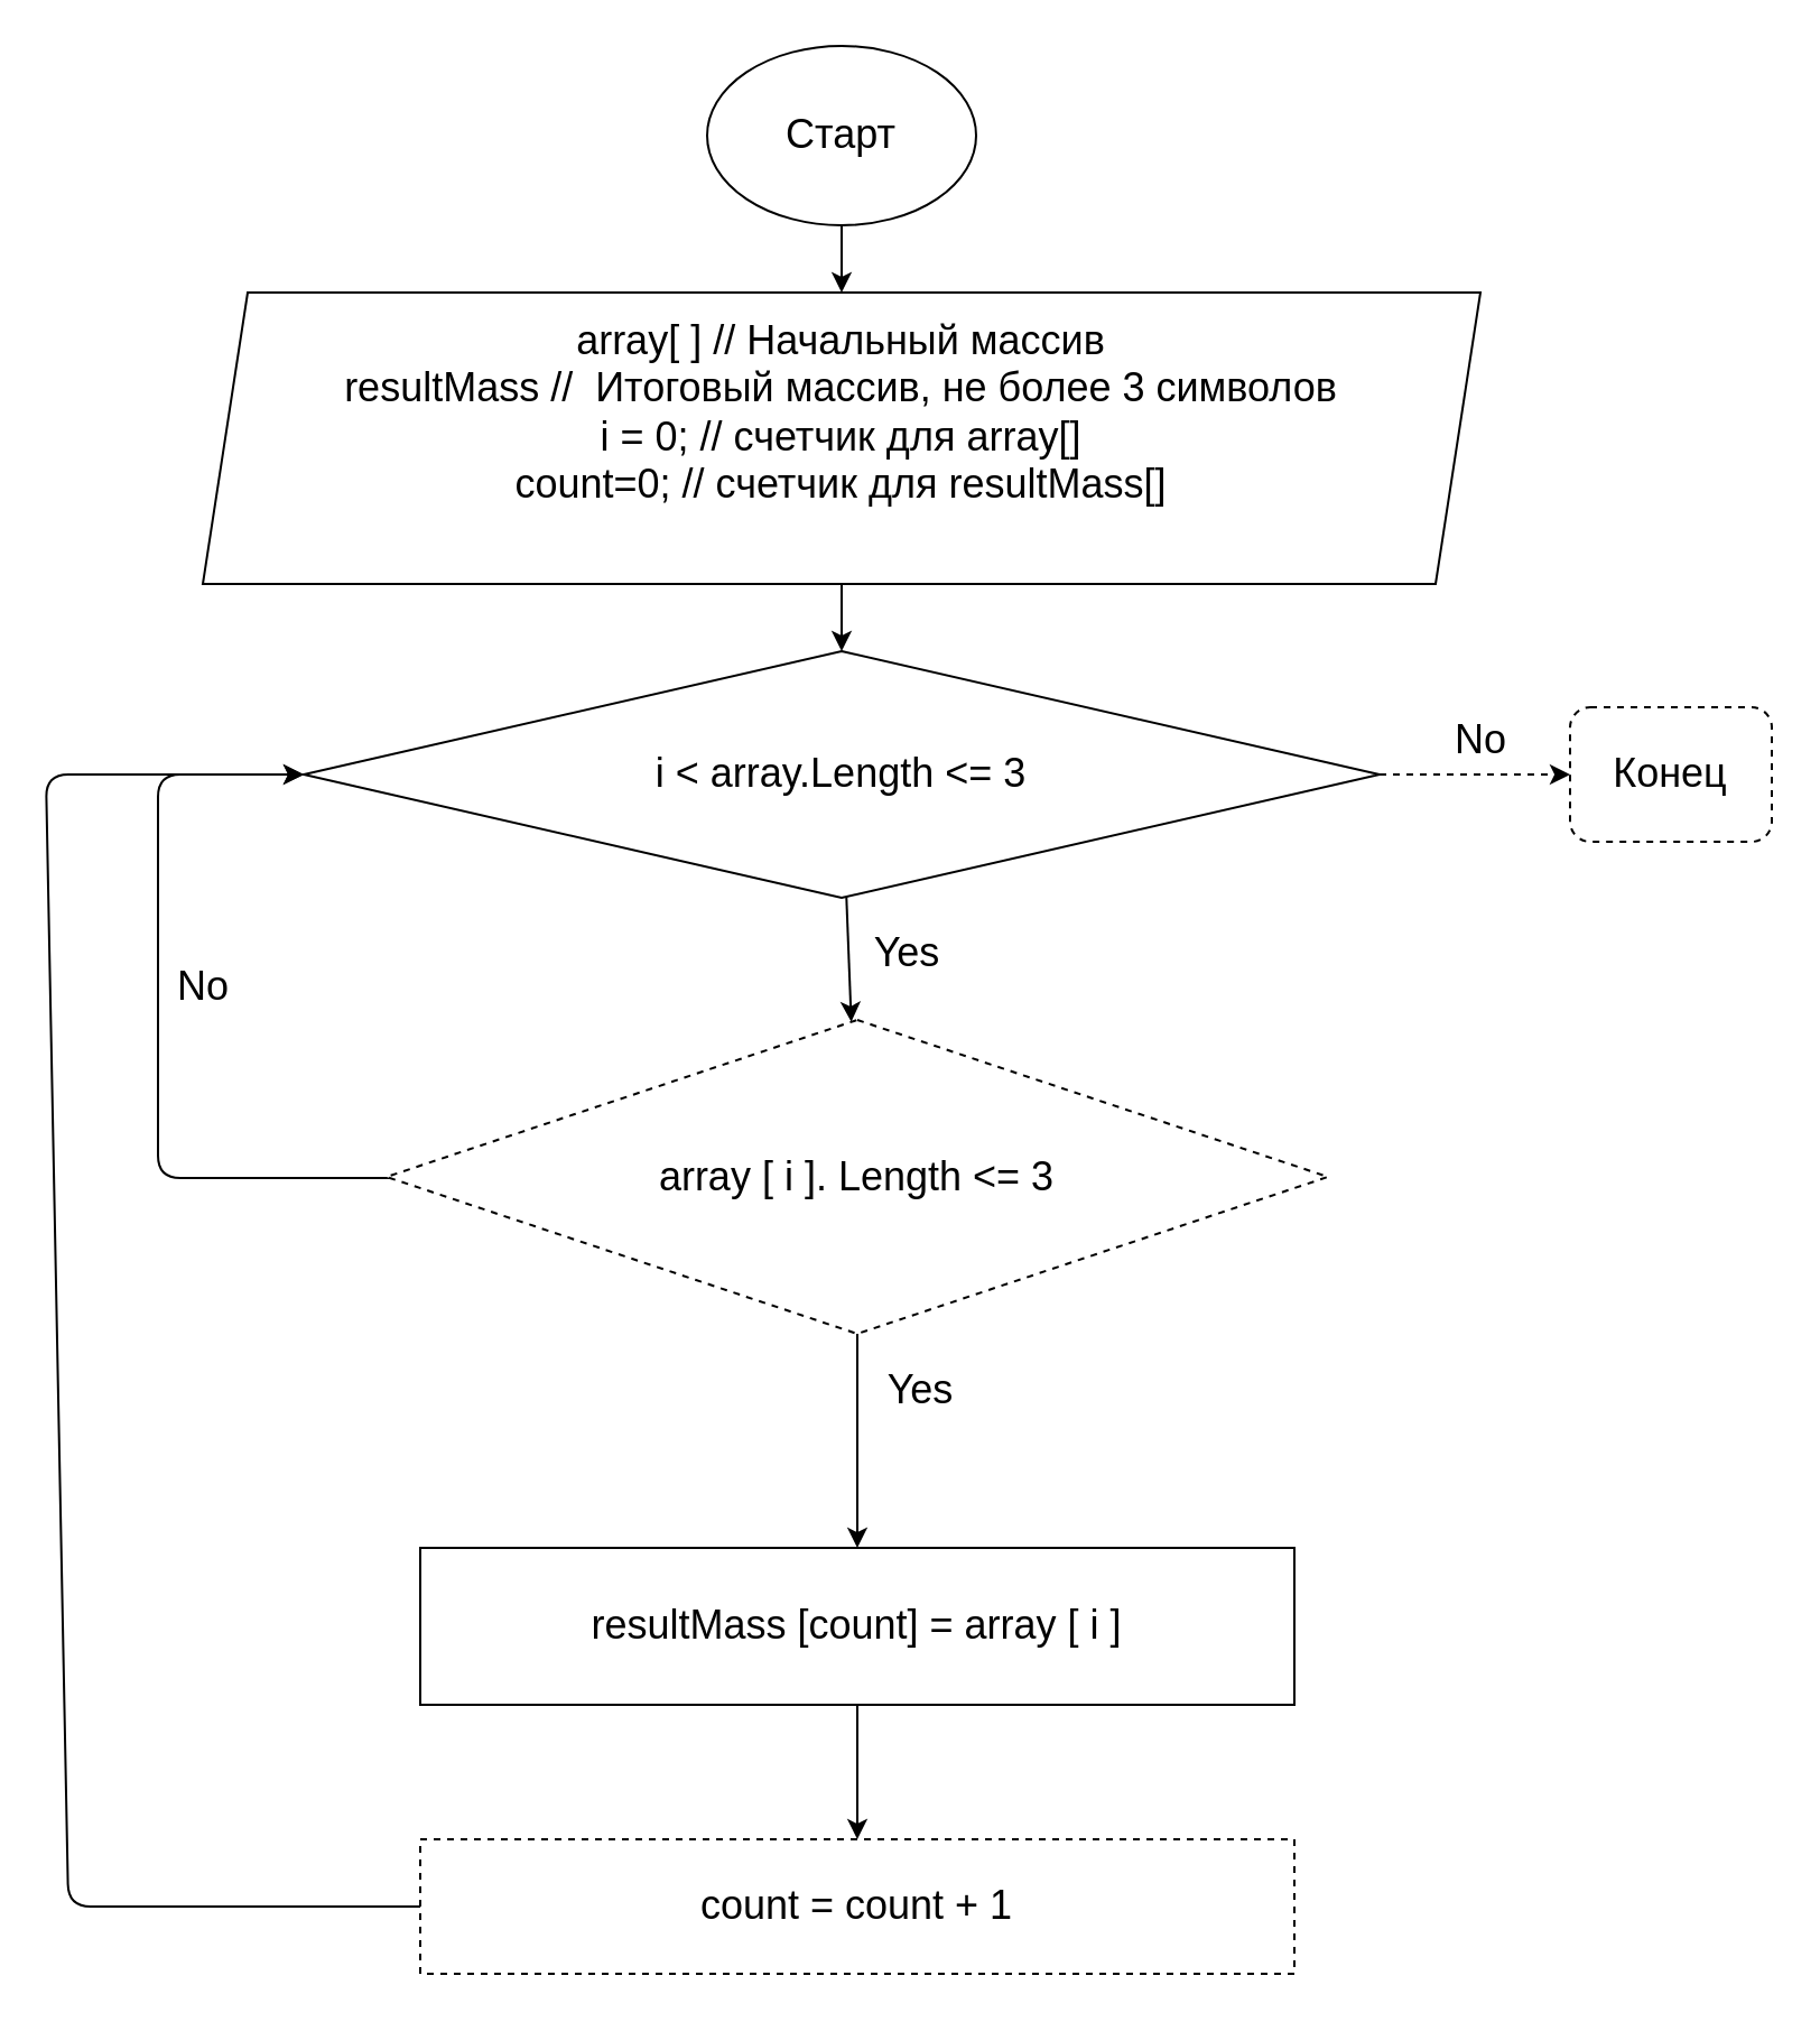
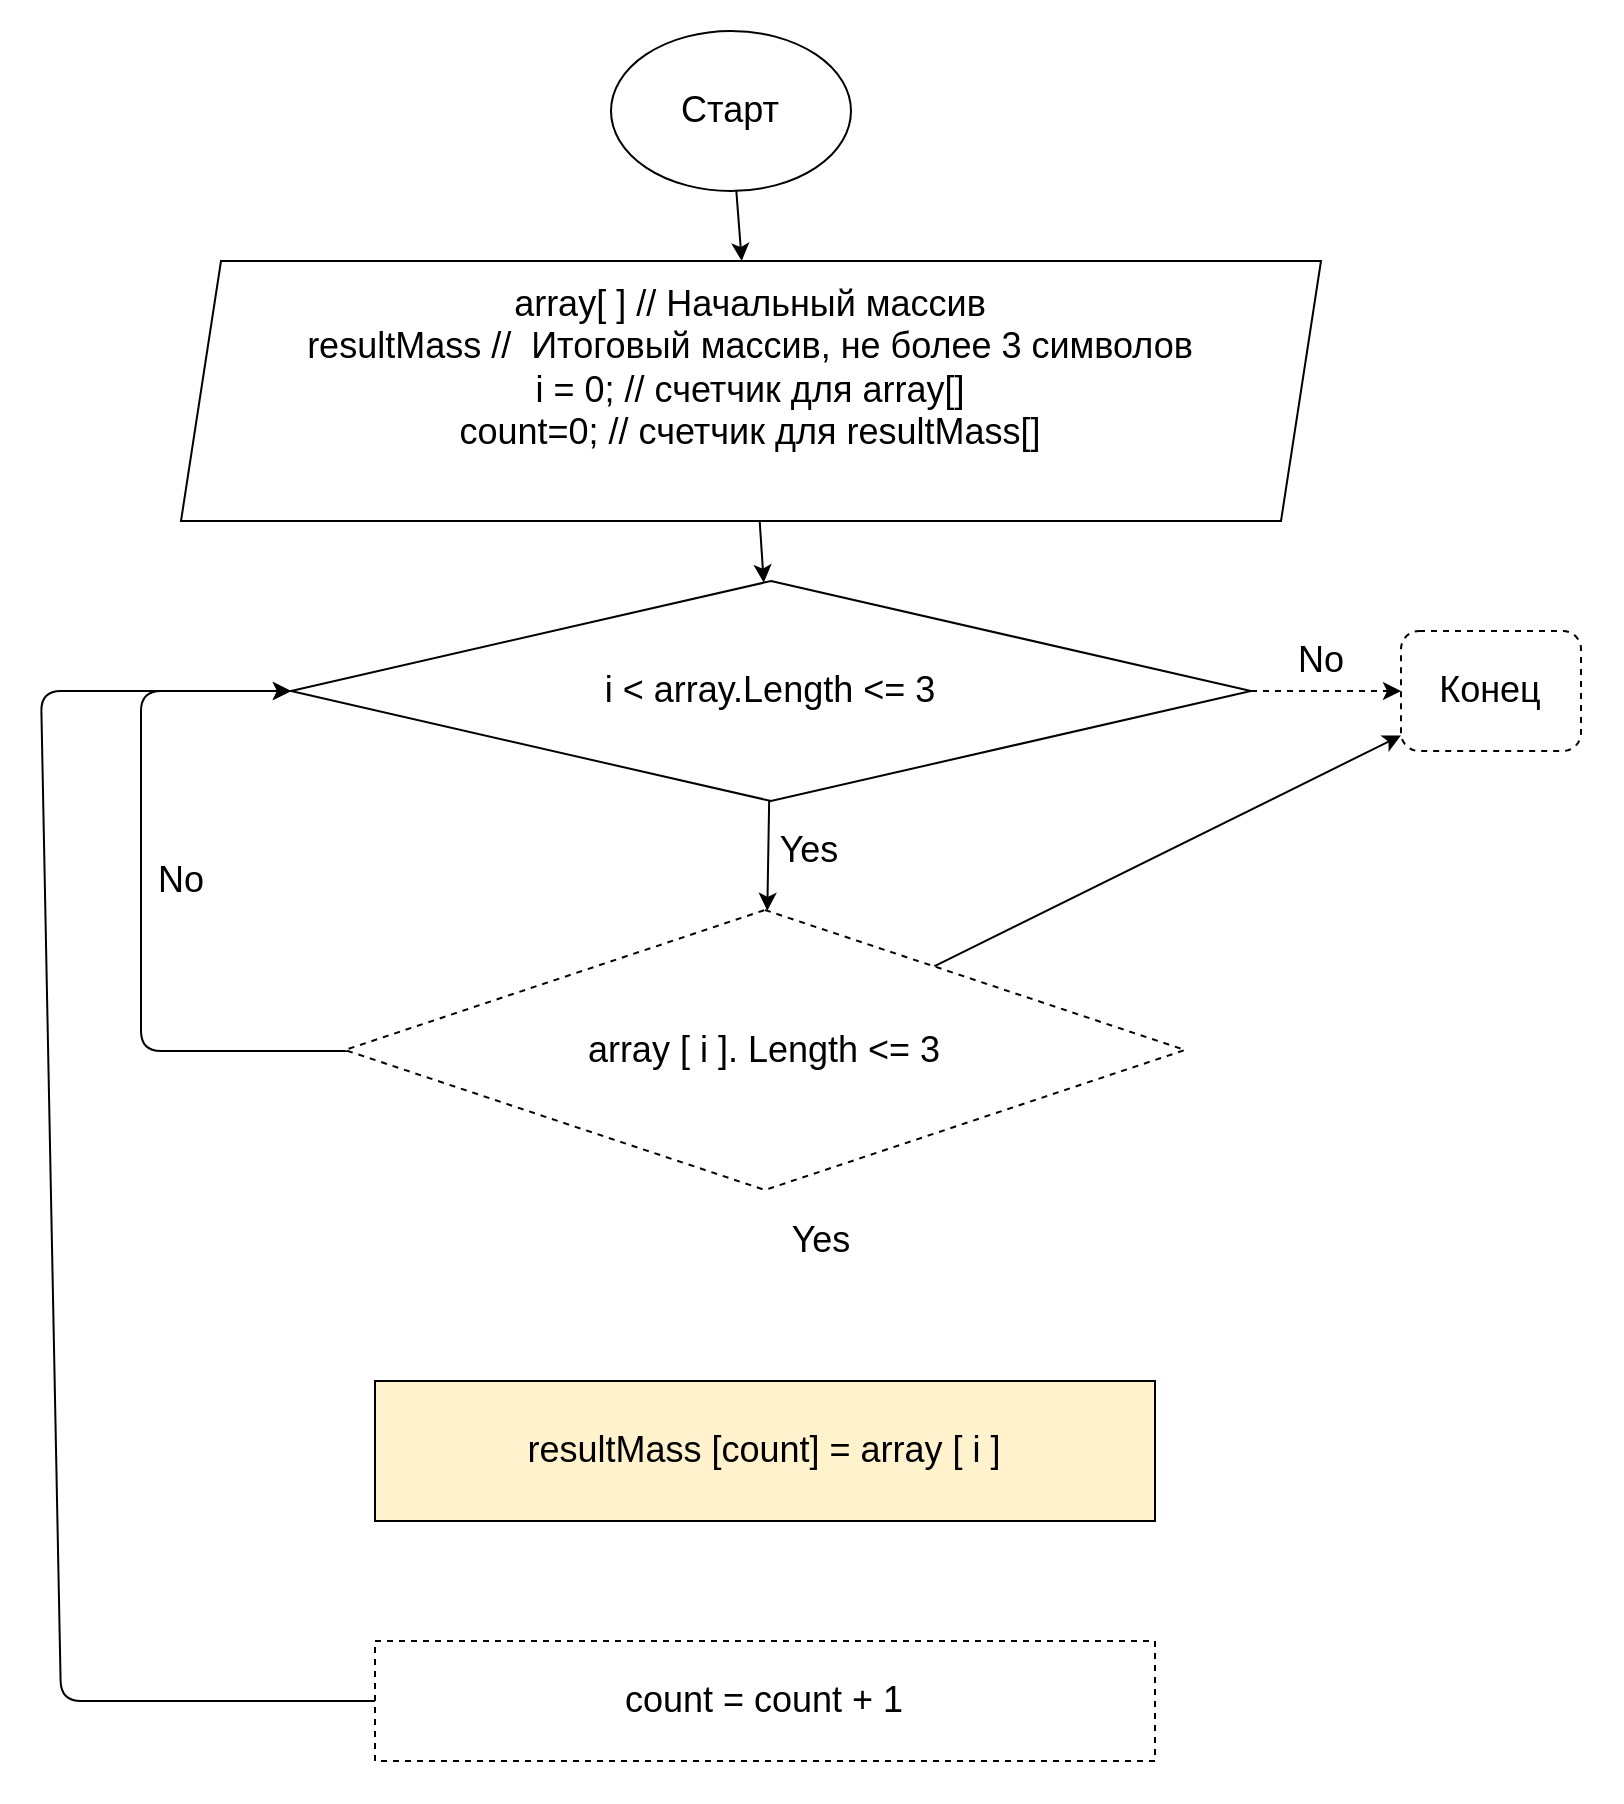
  <mxCell id="0" />
  <mxCell id="1" parent="0" />
  <mxCell id="2" style="edgeStyle=none;html=1;" edge="1" parent="1" source="3" target="5"><mxGeometry relative="1" as="geometry"><mxPoint x="350" y="130" as="targetPoint" /></mxGeometry></mxCell>
- <mxCell id="3" value="&lt;font style=&quot;font-size: 18px&quot;&gt;Старт&lt;/font&gt;" style="ellipse;whiteSpace=wrap;html=1;" vertex="1" parent="1"><mxGeometry x="315" y="20" width="120" height="80" as="geometry" /></mxCell>
+ <mxCell id="3" value="&lt;font style=&quot;font-size: 18px&quot;&gt;Старт&lt;/font&gt;" style="ellipse;whiteSpace=wrap;html=1;" vertex="1" parent="1"><mxGeometry x="305" y="15" width="120" height="80" as="geometry" /></mxCell>
  <mxCell id="4" style="edgeStyle=none;html=1;fontSize=18;" edge="1" parent="1" source="5" target="8"><mxGeometry relative="1" as="geometry"><mxPoint x="375" y="320" as="targetPoint" /></mxGeometry></mxCell>
  <mxCell id="5" value="&lt;font style=&quot;font-size: 18px&quot;&gt;array[ ] // Начальный массив&lt;br&gt;resultMass //&amp;nbsp; Итоговый массив, не более 3 символов&lt;br&gt;i = 0; // счетчик для array[]&lt;br&gt;count=0; // счетчик для resultMass[]&lt;br&gt;&lt;br&gt;&lt;/font&gt;" style="shape=parallelogram;perimeter=parallelogramPerimeter;whiteSpace=wrap;html=1;fixedSize=1;" vertex="1" parent="1"><mxGeometry x="90" y="130" width="570" height="130" as="geometry" /></mxCell>
  <mxCell id="6" style="edgeStyle=none;html=1;fontSize=18;dashed=1;" edge="1" parent="1" source="8" target="20"><mxGeometry relative="1" as="geometry"><mxPoint x="720" y="345" as="targetPoint" /></mxGeometry></mxCell>
  <mxCell id="7" style="edgeStyle=none;html=1;fontSize=18;" edge="1" parent="1" source="8" target="13"><mxGeometry relative="1" as="geometry"><mxPoint x="375" y="450" as="targetPoint" /></mxGeometry></mxCell>
- <mxCell id="8" value="i &amp;lt; array.Length &amp;lt;= 3" style="rhombus;whiteSpace=wrap;html=1;fontSize=18;" vertex="1" parent="1"><mxGeometry x="135" y="290" width="480" height="110" as="geometry" /></mxCell>
+ <mxCell id="8" value="i &amp;lt; array.Length &amp;lt;= 3" style="rhombus;whiteSpace=wrap;html=1;fontSize=18;" vertex="1" parent="1"><mxGeometry x="145" y="290" width="480" height="110" as="geometry" /></mxCell>
  <mxCell id="9" value="No" style="text;html=1;align=center;verticalAlign=middle;resizable=0;points=[];autosize=1;strokeColor=none;fillColor=none;fontSize=18;" vertex="1" parent="1"><mxGeometry x="640" y="315" width="40" height="30" as="geometry" /></mxCell>
  <mxCell id="10" value="Yes" style="text;html=1;align=center;verticalAlign=middle;resizable=0;points=[];autosize=1;strokeColor=none;fillColor=none;fontSize=18;" vertex="1" parent="1"><mxGeometry x="379" y="410" width="50" height="30" as="geometry" /></mxCell>
- <mxCell id="11" style="edgeStyle=none;html=1;fontSize=18;" edge="1" parent="1" source="13" target="17"><mxGeometry relative="1" as="geometry"><mxPoint x="382" y="650" as="targetPoint" /></mxGeometry></mxCell>
+ <mxCell id="11" style="edgeStyle=none;html=1;fontSize=18;" edge="1" parent="1" source="13" target="20"><mxGeometry relative="1" as="geometry"><mxPoint x="382" y="650" as="targetPoint" /></mxGeometry></mxCell>
  <mxCell id="12" style="edgeStyle=none;html=1;fontSize=18;entryX=0;entryY=0.5;entryDx=0;entryDy=0;" edge="1" parent="1" source="13" target="8"><mxGeometry relative="1" as="geometry"><mxPoint x="130" y="360" as="targetPoint" /><Array as="points"><mxPoint x="150" y="525" /><mxPoint x="70" y="525" /><mxPoint x="70" y="345" /></Array></mxGeometry></mxCell>
  <mxCell id="13" value="array [ i ]. Length &amp;lt;= 3" style="rhombus;whiteSpace=wrap;html=1;fontSize=18;dashed=1;" vertex="1" parent="1"><mxGeometry x="172" y="454.5" width="420" height="140" as="geometry" /></mxCell>
  <mxCell id="14" value="Yes" style="text;html=1;align=center;verticalAlign=middle;resizable=0;points=[];autosize=1;strokeColor=none;fillColor=none;fontSize=18;" vertex="1" parent="1"><mxGeometry x="385" y="605" width="50" height="30" as="geometry" /></mxCell>
  <mxCell id="15" value="No" style="text;html=1;align=center;verticalAlign=middle;resizable=0;points=[];autosize=1;strokeColor=none;fillColor=none;fontSize=18;" vertex="1" parent="1"><mxGeometry x="70" y="425" width="40" height="30" as="geometry" /></mxCell>
- <mxCell id="16" style="edgeStyle=none;html=1;fontSize=18;" edge="1" parent="1" source="17" target="19"><mxGeometry relative="1" as="geometry"><mxPoint x="382" y="810" as="targetPoint" /></mxGeometry></mxCell>
- <mxCell id="17" value="resultMass [count] = array [ i ]" style="rounded=0;whiteSpace=wrap;html=1;fontSize=18;" vertex="1" parent="1"><mxGeometry x="187" y="690" width="390" height="70" as="geometry" /></mxCell>
+ <mxCell id="17" value="resultMass [count] = array [ i ]" style="rounded=0;whiteSpace=wrap;html=1;fontSize=18;fillColor=#fff2cc;" vertex="1" parent="1"><mxGeometry x="187" y="690" width="390" height="70" as="geometry" /></mxCell>
  <mxCell id="18" style="edgeStyle=none;html=1;fontSize=18;entryX=0;entryY=0.5;entryDx=0;entryDy=0;" edge="1" parent="1" source="19" target="8"><mxGeometry relative="1" as="geometry"><mxPoint x="30" y="350" as="targetPoint" /><Array as="points"><mxPoint x="30" y="850" /><mxPoint x="20" y="345" /></Array></mxGeometry></mxCell>
  <mxCell id="19" value="count = count + 1" style="rounded=0;whiteSpace=wrap;html=1;fontSize=18;dashed=1;" vertex="1" parent="1"><mxGeometry x="187" y="820" width="390" height="60" as="geometry" /></mxCell>
  <mxCell id="20" value="Конец" style="rounded=1;whiteSpace=wrap;html=1;fontSize=18;dashed=1;" vertex="1" parent="1"><mxGeometry x="700" y="315" width="90" height="60" as="geometry" /></mxCell>
